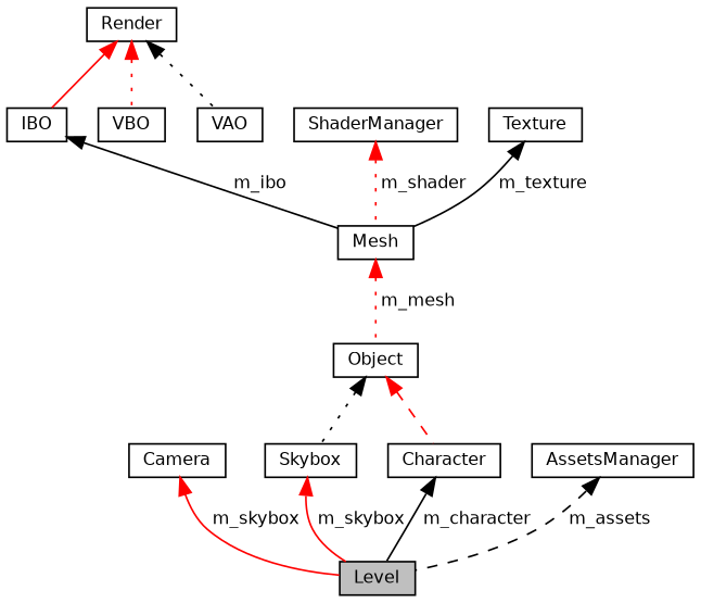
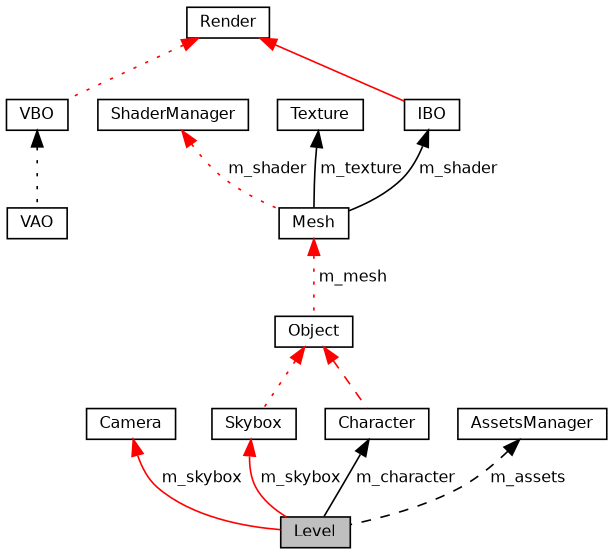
  digraph {
    node [color=black fillcolor=white fontname=Helvetica fontsize=10 shape=record style=filled]
    edge [color=red dir=back fontname=Helvetica fontsize=10 labelfontname=Helvetica labelfontsize=10 style=solid]
    n1 [fillcolor=grey75 fontcolor=black height=0.2 label=Level width=0.4]
    n2 [height=0.2 label=Camera width=0.4]
    n3 [height=0.2 label=Skybox width=0.4]
    n4 [height=0.2 label=Object width=0.4]
    n5 [height=0.2 label=Character width=0.4]
    n6 [height=0.2 label=Mesh width=0.4]
    n7 [height=0.2 label=IBO width=0.4]
    n8 [height=0.2 label=Render width=0.4]
    n9 [height=0.2 label=VBO width=0.4]
    n10 [height=0.2 label=VAO width=0.4]
    n11 [height=0.2 label=ShaderManager width=0.4]
    n12 [height=0.2 label=Texture width=0.4]
    n13 [height=0.2 label=AssetsManager width=0.4]
    n2 -> n1 [label=" m_skybox"]
    n3 -> n1 [label=" m_skybox"]
-   n4 -> n3 [color=black style=dotted]
+   n4 -> n3 [style=dotted]
    n4 -> n5 [style=dashed]
    n5 -> n1 [color=black label=" m_character"]
    n6 -> n4 [label=" m_mesh" style=dotted]
-   n7 -> n6 [color=black label=" m_ibo"]
+   n7 -> n6 [color=black label=" m_shader"]
    n8 -> n7
    n8 -> n9 [style=dotted]
-   n8 -> n10 [color=black style=dotted]
+   n9 -> n10 [color=black style=dotted]
    n11 -> n6 [label=" m_shader" style=dotted]
    n12 -> n6 [color=black label=" m_texture"]
    n13 -> n1 [color=black label=" m_assets" style=dashed]
  }
